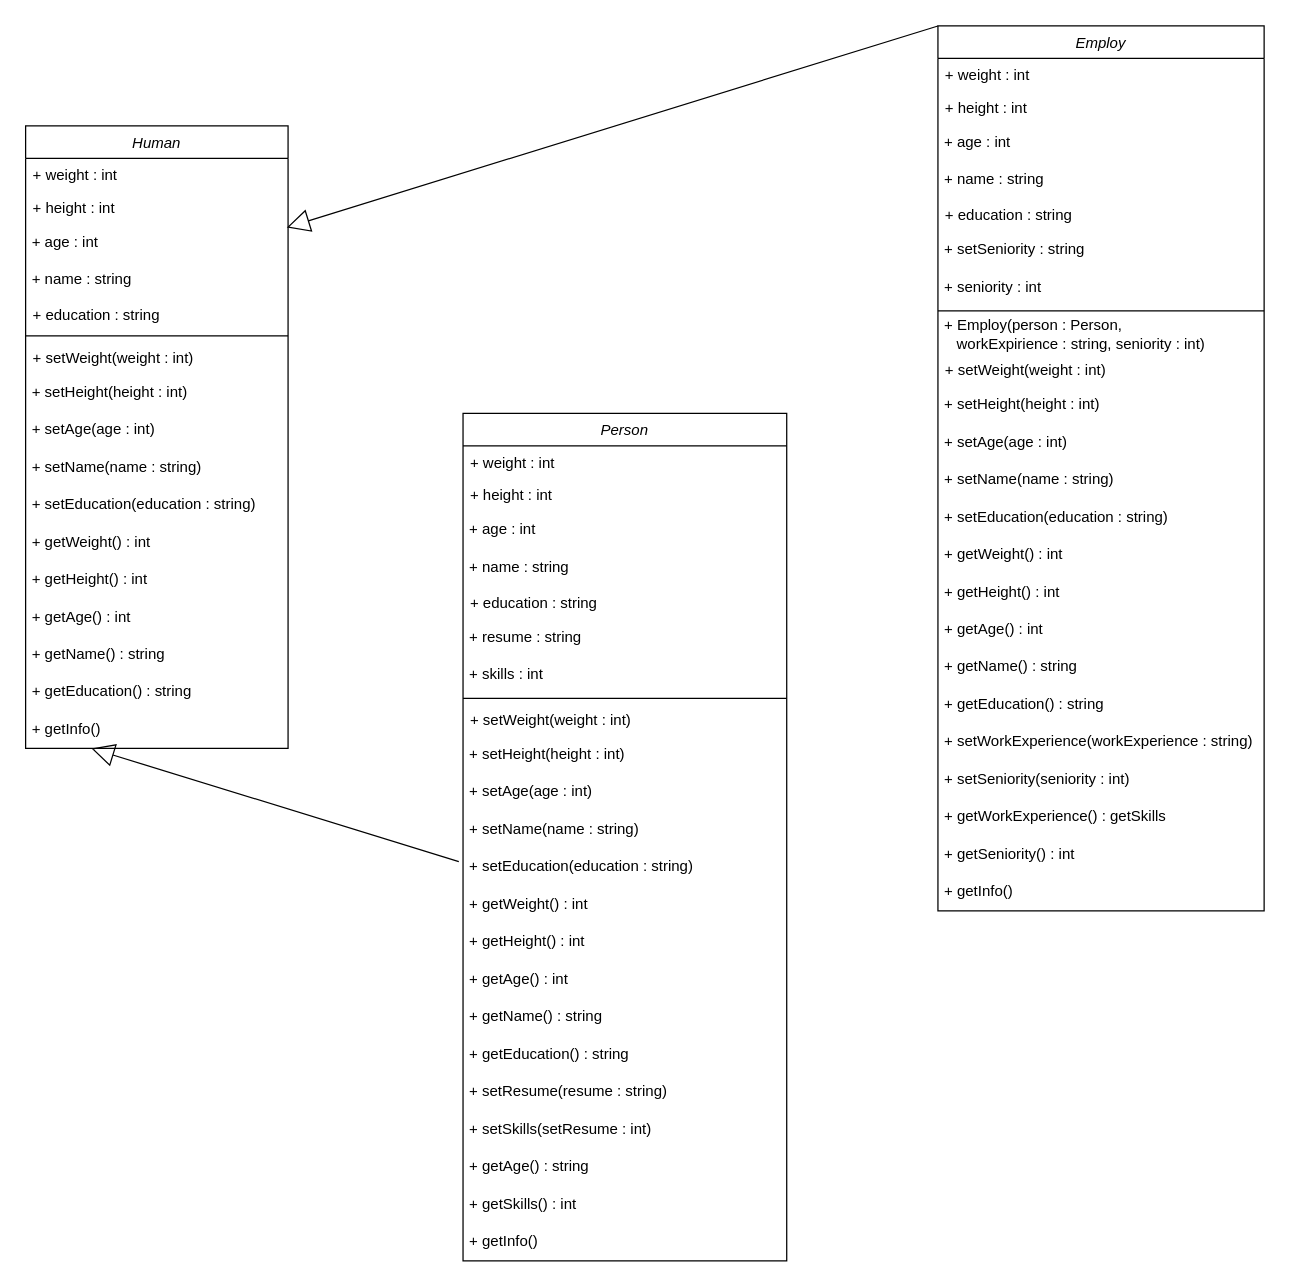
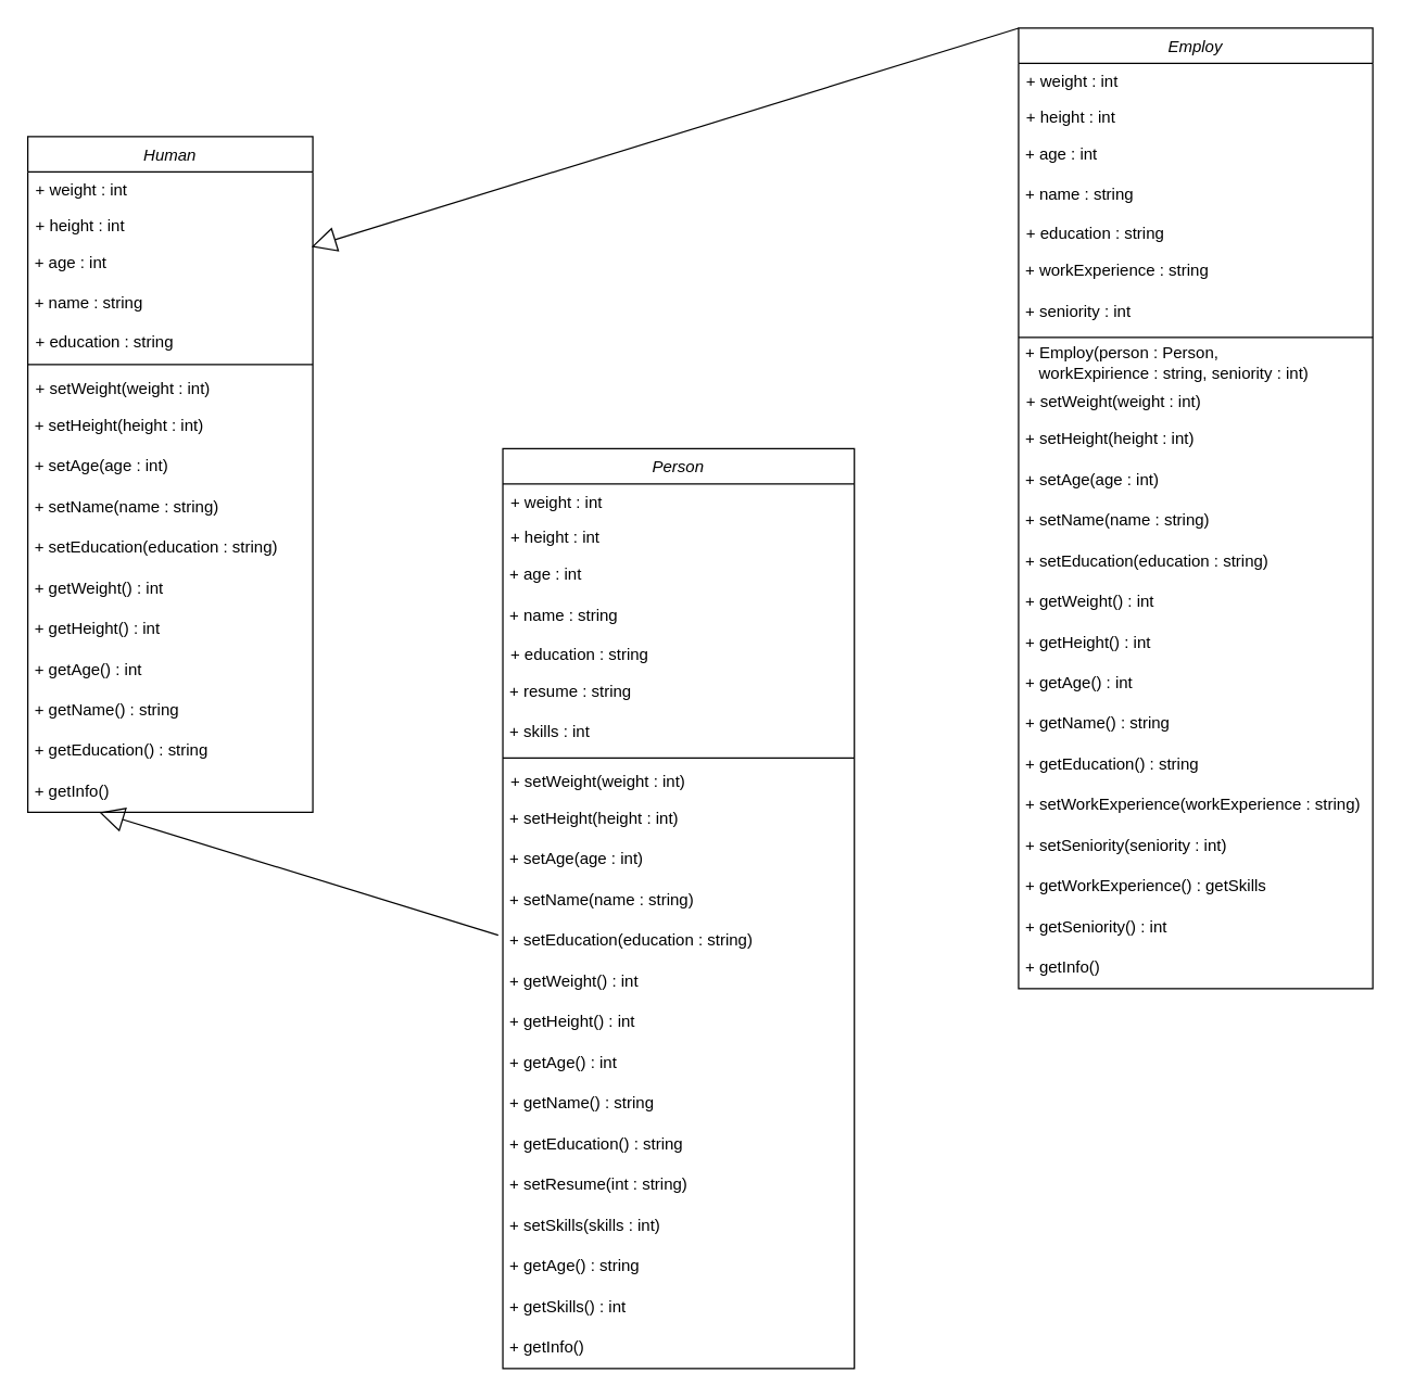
  <mxCell id="0" />
  <mxCell id="1" parent="0" />
  <mxCell id="2" value="Human" style="swimlane;fontStyle=2;align=center;verticalAlign=top;childLayout=stackLayout;horizontal=1;startSize=26;horizontalStack=0;resizeParent=1;resizeLast=0;collapsible=1;marginBottom=0;rounded=0;shadow=0;strokeWidth=1;" parent="1" vertex="1"><mxGeometry x="20" y="100" width="210" height="498" as="geometry"><mxRectangle x="230" y="140" width="160" height="26" as="alternateBounds" /></mxGeometry></mxCell>
  <mxCell id="3" value="+ weight : int" style="text;align=left;verticalAlign=top;spacingLeft=4;spacingRight=4;overflow=hidden;rotatable=0;points=[[0,0.5],[1,0.5]];portConstraint=eastwest;" parent="2" vertex="1"><mxGeometry y="26" width="210" height="26" as="geometry" /></mxCell>
  <mxCell id="4" value="+ height : int" style="text;align=left;verticalAlign=top;spacingLeft=4;spacingRight=4;overflow=hidden;rotatable=0;points=[[0,0.5],[1,0.5]];portConstraint=eastwest;rounded=0;shadow=0;html=0;" parent="2" vertex="1"><mxGeometry y="52" width="210" height="26" as="geometry" /></mxCell>
  <mxCell id="5" value="&amp;nbsp;+ age : int" style="text;html=1;strokeColor=none;fillColor=none;align=left;verticalAlign=middle;whiteSpace=wrap;rounded=0;" parent="2" vertex="1"><mxGeometry y="78" width="210" height="30" as="geometry" /></mxCell>
  <mxCell id="6" value="&amp;nbsp;+ name : string" style="text;html=1;strokeColor=none;fillColor=none;align=left;verticalAlign=middle;whiteSpace=wrap;rounded=0;" parent="2" vertex="1"><mxGeometry y="108" width="210" height="30" as="geometry" /></mxCell>
  <mxCell id="7" value="+ education : string" style="text;align=left;verticalAlign=top;spacingLeft=4;spacingRight=4;overflow=hidden;rotatable=0;points=[[0,0.5],[1,0.5]];portConstraint=eastwest;rounded=0;shadow=0;html=0;" parent="2" vertex="1"><mxGeometry y="138" width="210" height="26" as="geometry" /></mxCell>
  <mxCell id="8" value="" style="line;html=1;strokeWidth=1;align=left;verticalAlign=middle;spacingTop=-1;spacingLeft=3;spacingRight=3;rotatable=0;labelPosition=right;points=[];portConstraint=eastwest;" parent="2" vertex="1"><mxGeometry y="164" width="210" height="8" as="geometry" /></mxCell>
  <mxCell id="9" value="+ setWeight(weight : int)" style="text;align=left;verticalAlign=top;spacingLeft=4;spacingRight=4;overflow=hidden;rotatable=0;points=[[0,0.5],[1,0.5]];portConstraint=eastwest;" parent="2" vertex="1"><mxGeometry y="172" width="210" height="26" as="geometry" /></mxCell>
  <mxCell id="10" value="&amp;nbsp;+ setHeight(height : int)" style="text;html=1;align=left;verticalAlign=middle;resizable=0;points=[];autosize=1;strokeColor=none;fillColor=none;" parent="2" vertex="1"><mxGeometry y="198" width="210" height="30" as="geometry" /></mxCell>
  <mxCell id="11" value="&amp;nbsp;+ setAge(age : int)" style="text;html=1;align=left;verticalAlign=middle;resizable=0;points=[];autosize=1;strokeColor=none;fillColor=none;" parent="2" vertex="1"><mxGeometry y="228" width="210" height="30" as="geometry" /></mxCell>
  <mxCell id="12" value="&amp;nbsp;+ setName(name : string)" style="text;html=1;align=left;verticalAlign=middle;resizable=0;points=[];autosize=1;strokeColor=none;fillColor=none;" parent="2" vertex="1"><mxGeometry y="258" width="210" height="30" as="geometry" /></mxCell>
  <mxCell id="13" value="&amp;nbsp;+ setEducation(education : string)" style="text;html=1;align=left;verticalAlign=middle;resizable=0;points=[];autosize=1;strokeColor=none;fillColor=none;" parent="2" vertex="1"><mxGeometry y="288" width="210" height="30" as="geometry" /></mxCell>
  <mxCell id="14" value="&amp;nbsp;+ getWeight() : int" style="text;html=1;align=left;verticalAlign=middle;resizable=0;points=[];autosize=1;strokeColor=none;fillColor=none;" parent="2" vertex="1"><mxGeometry y="318" width="210" height="30" as="geometry" /></mxCell>
  <mxCell id="15" value="&amp;nbsp;+ getHeight() : int" style="text;html=1;align=left;verticalAlign=middle;resizable=0;points=[];autosize=1;strokeColor=none;fillColor=none;" parent="2" vertex="1"><mxGeometry y="348" width="210" height="30" as="geometry" /></mxCell>
  <mxCell id="16" value="&amp;nbsp;+ getAge() : int" style="text;html=1;align=left;verticalAlign=middle;resizable=0;points=[];autosize=1;strokeColor=none;fillColor=none;" parent="2" vertex="1"><mxGeometry y="378" width="210" height="30" as="geometry" /></mxCell>
  <mxCell id="17" value="&amp;nbsp;+ getName() : string" style="text;html=1;align=left;verticalAlign=middle;resizable=0;points=[];autosize=1;strokeColor=none;fillColor=none;" parent="2" vertex="1"><mxGeometry y="408" width="210" height="30" as="geometry" /></mxCell>
  <mxCell id="18" value="&amp;nbsp;+ getEducation() : string" style="text;html=1;align=left;verticalAlign=middle;resizable=0;points=[];autosize=1;strokeColor=none;fillColor=none;" parent="2" vertex="1"><mxGeometry y="438" width="210" height="30" as="geometry" /></mxCell>
  <mxCell id="19" value="&amp;nbsp;+ getInfo()" style="text;html=1;strokeColor=none;fillColor=none;align=left;verticalAlign=middle;whiteSpace=wrap;rounded=0;" parent="2" vertex="1"><mxGeometry y="468" width="210" height="30" as="geometry" /></mxCell>
  <mxCell id="20" value="Employ" style="swimlane;fontStyle=2;align=center;verticalAlign=top;childLayout=stackLayout;horizontal=1;startSize=26;horizontalStack=0;resizeParent=1;resizeLast=0;collapsible=1;marginBottom=0;rounded=0;shadow=0;strokeWidth=1;" parent="1" vertex="1"><mxGeometry x="750" width="261" height="708" as="geometry" y="20"><mxRectangle x="230" y="140" width="160" height="26" as="alternateBounds" /></mxGeometry></mxCell>
  <mxCell id="21" value="+ weight : int" style="text;align=left;verticalAlign=top;spacingLeft=4;spacingRight=4;overflow=hidden;rotatable=0;points=[[0,0.5],[1,0.5]];portConstraint=eastwest;" parent="20" vertex="1"><mxGeometry y="26" width="261" height="26" as="geometry" /></mxCell>
  <mxCell id="22" value="+ height : int" style="text;align=left;verticalAlign=top;spacingLeft=4;spacingRight=4;overflow=hidden;rotatable=0;points=[[0,0.5],[1,0.5]];portConstraint=eastwest;rounded=0;shadow=0;html=0;" parent="20" vertex="1"><mxGeometry y="52" width="261" height="26" as="geometry" /></mxCell>
  <mxCell id="23" value="&amp;nbsp;+ age : int" style="text;html=1;strokeColor=none;fillColor=none;align=left;verticalAlign=middle;whiteSpace=wrap;rounded=0;" parent="20" vertex="1"><mxGeometry y="78" width="261" height="30" as="geometry" /></mxCell>
  <mxCell id="24" value="&amp;nbsp;+ name : string" style="text;html=1;strokeColor=none;fillColor=none;align=left;verticalAlign=middle;whiteSpace=wrap;rounded=0;" parent="20" vertex="1"><mxGeometry y="108" width="261" height="30" as="geometry" /></mxCell>
  <mxCell id="25" value="+ education : string" style="text;align=left;verticalAlign=top;spacingLeft=4;spacingRight=4;overflow=hidden;rotatable=0;points=[[0,0.5],[1,0.5]];portConstraint=eastwest;rounded=0;shadow=0;html=0;" parent="20" vertex="1"><mxGeometry y="138" width="261" height="26" as="geometry" /></mxCell>
- <mxCell id="26" value="&amp;nbsp;+ setSeniority : string" style="text;html=1;align=left;verticalAlign=middle;resizable=0;points=[];autosize=1;strokeColor=none;fillColor=none;" parent="20" vertex="1"><mxGeometry y="164" width="261" height="30" as="geometry" /></mxCell>
+ <mxCell id="26" value="&amp;nbsp;+ workExperience : string" style="text;html=1;align=left;verticalAlign=middle;resizable=0;points=[];autosize=1;strokeColor=none;fillColor=none;" parent="20" vertex="1"><mxGeometry y="164" width="261" height="30" as="geometry" /></mxCell>
  <mxCell id="27" value="&lt;div style=&quot;&quot;&gt;&lt;span style=&quot;background-color: initial;&quot;&gt;&amp;nbsp;+ seniority : int&lt;/span&gt;&lt;/div&gt;" style="text;html=1;align=left;verticalAlign=middle;resizable=0;points=[];autosize=1;strokeColor=none;fillColor=none;" parent="20" vertex="1"><mxGeometry y="194" width="261" height="30" as="geometry" /></mxCell>
  <mxCell id="28" value="" style="line;html=1;strokeWidth=1;align=left;verticalAlign=middle;spacingTop=-1;spacingLeft=3;spacingRight=3;rotatable=0;labelPosition=right;points=[];portConstraint=eastwest;" parent="20" vertex="1"><mxGeometry y="224" width="261" height="8" as="geometry" /></mxCell>
  <mxCell id="29" value="&amp;nbsp;+ Employ(person : Person, &lt;br&gt;&amp;nbsp; &amp;nbsp; workExpirience : string, seniority : int)" style="text;html=1;strokeColor=none;fillColor=none;align=left;verticalAlign=middle;whiteSpace=wrap;rounded=0;" vertex="1" parent="20"><mxGeometry y="232" width="261" height="30" as="geometry" /></mxCell>
  <mxCell id="30" value="+ setWeight(weight : int)" style="text;align=left;verticalAlign=top;spacingLeft=4;spacingRight=4;overflow=hidden;rotatable=0;points=[[0,0.5],[1,0.5]];portConstraint=eastwest;" parent="20" vertex="1"><mxGeometry y="262" width="261" height="26" as="geometry" /></mxCell>
  <mxCell id="31" value="&amp;nbsp;+ setHeight(height : int)" style="text;html=1;align=left;verticalAlign=middle;resizable=0;points=[];autosize=1;strokeColor=none;fillColor=none;" parent="20" vertex="1"><mxGeometry y="288" width="261" height="30" as="geometry" /></mxCell>
  <mxCell id="32" value="&amp;nbsp;+ setAge(age : int)" style="text;html=1;align=left;verticalAlign=middle;resizable=0;points=[];autosize=1;strokeColor=none;fillColor=none;" parent="20" vertex="1"><mxGeometry y="318" width="261" height="30" as="geometry" /></mxCell>
  <mxCell id="33" value="&amp;nbsp;+ setName(name : string)" style="text;html=1;align=left;verticalAlign=middle;resizable=0;points=[];autosize=1;strokeColor=none;fillColor=none;" parent="20" vertex="1"><mxGeometry y="348" width="261" height="30" as="geometry" /></mxCell>
  <mxCell id="34" value="&amp;nbsp;+ setEducation(education : string)" style="text;html=1;align=left;verticalAlign=middle;resizable=0;points=[];autosize=1;strokeColor=none;fillColor=none;" parent="20" vertex="1"><mxGeometry y="378" width="261" height="30" as="geometry" /></mxCell>
  <mxCell id="35" value="&amp;nbsp;+ getWeight() : int" style="text;html=1;align=left;verticalAlign=middle;resizable=0;points=[];autosize=1;strokeColor=none;fillColor=none;" parent="20" vertex="1"><mxGeometry y="408" width="261" height="30" as="geometry" /></mxCell>
  <mxCell id="36" value="&amp;nbsp;+ getHeight() : int" style="text;html=1;align=left;verticalAlign=middle;resizable=0;points=[];autosize=1;strokeColor=none;fillColor=none;" parent="20" vertex="1"><mxGeometry y="438" width="261" height="30" as="geometry" /></mxCell>
  <mxCell id="37" value="&amp;nbsp;+ getAge() : int" style="text;html=1;align=left;verticalAlign=middle;resizable=0;points=[];autosize=1;strokeColor=none;fillColor=none;" parent="20" vertex="1"><mxGeometry y="468" width="261" height="30" as="geometry" /></mxCell>
  <mxCell id="38" value="&amp;nbsp;+ getName() : string" style="text;html=1;align=left;verticalAlign=middle;resizable=0;points=[];autosize=1;strokeColor=none;fillColor=none;" parent="20" vertex="1"><mxGeometry y="498" width="261" height="30" as="geometry" /></mxCell>
  <mxCell id="39" value="&amp;nbsp;+ getEducation() : string" style="text;html=1;align=left;verticalAlign=middle;resizable=0;points=[];autosize=1;strokeColor=none;fillColor=none;" parent="20" vertex="1"><mxGeometry y="528" width="261" height="30" as="geometry" /></mxCell>
  <mxCell id="40" value="&amp;nbsp;+ setWorkExperience(workExperience : string)&amp;nbsp;" style="text;html=1;align=left;verticalAlign=middle;resizable=0;points=[];autosize=1;strokeColor=none;fillColor=none;" parent="20" vertex="1"><mxGeometry y="558" width="261" height="30" as="geometry" /></mxCell>
  <mxCell id="41" value="&amp;nbsp;+&amp;nbsp;setSeniority(seniority : int)" style="text;html=1;align=left;verticalAlign=middle;resizable=0;points=[];autosize=1;strokeColor=none;fillColor=none;" parent="20" vertex="1"><mxGeometry y="588" width="261" height="30" as="geometry" /></mxCell>
  <mxCell id="42" value="&amp;nbsp;+ getWorkExperience() : getSkills" style="text;html=1;align=left;verticalAlign=middle;resizable=0;points=[];autosize=1;strokeColor=none;fillColor=none;" parent="20" vertex="1"><mxGeometry y="618" width="261" height="30" as="geometry" /></mxCell>
  <mxCell id="43" value="&amp;nbsp;+ getSeniority() : int" style="text;html=1;align=left;verticalAlign=middle;resizable=0;points=[];autosize=1;strokeColor=none;fillColor=none;" parent="20" vertex="1"><mxGeometry y="648" width="261" height="30" as="geometry" /></mxCell>
  <mxCell id="44" value="&amp;nbsp;+ getInfo()" style="text;html=1;strokeColor=none;fillColor=none;align=left;verticalAlign=middle;whiteSpace=wrap;rounded=0;" parent="20" vertex="1"><mxGeometry y="678" width="261" height="30" as="geometry" /></mxCell>
  <mxCell id="45" value="Person" style="swimlane;fontStyle=2;align=center;verticalAlign=top;childLayout=stackLayout;horizontal=1;startSize=26;horizontalStack=0;resizeParent=1;resizeLast=0;collapsible=1;marginBottom=0;rounded=0;shadow=0;strokeWidth=1;" parent="1" vertex="1"><mxGeometry x="370" y="330" width="259" height="678" as="geometry"><mxRectangle x="230" y="140" width="160" height="26" as="alternateBounds" /></mxGeometry></mxCell>
  <mxCell id="46" value="+ weight : int" style="text;align=left;verticalAlign=top;spacingLeft=4;spacingRight=4;overflow=hidden;rotatable=0;points=[[0,0.5],[1,0.5]];portConstraint=eastwest;" parent="45" vertex="1"><mxGeometry y="26" width="259" height="26" as="geometry" /></mxCell>
  <mxCell id="47" value="+ height : int" style="text;align=left;verticalAlign=top;spacingLeft=4;spacingRight=4;overflow=hidden;rotatable=0;points=[[0,0.5],[1,0.5]];portConstraint=eastwest;rounded=0;shadow=0;html=0;" parent="45" vertex="1"><mxGeometry y="52" width="259" height="26" as="geometry" /></mxCell>
  <mxCell id="48" value="&amp;nbsp;+ age : int" style="text;html=1;strokeColor=none;fillColor=none;align=left;verticalAlign=middle;whiteSpace=wrap;rounded=0;" parent="45" vertex="1"><mxGeometry y="78" width="259" height="30" as="geometry" /></mxCell>
  <mxCell id="49" value="&amp;nbsp;+ name : string" style="text;html=1;strokeColor=none;fillColor=none;align=left;verticalAlign=middle;whiteSpace=wrap;rounded=0;" parent="45" vertex="1"><mxGeometry y="108" width="259" height="30" as="geometry" /></mxCell>
  <mxCell id="50" value="+ education : string" style="text;align=left;verticalAlign=top;spacingLeft=4;spacingRight=4;overflow=hidden;rotatable=0;points=[[0,0.5],[1,0.5]];portConstraint=eastwest;rounded=0;shadow=0;html=0;" parent="45" vertex="1"><mxGeometry y="138" width="259" height="26" as="geometry" /></mxCell>
  <mxCell id="51" value="&amp;nbsp;+ resume : string" style="text;html=1;align=left;verticalAlign=middle;resizable=0;points=[];autosize=1;strokeColor=none;fillColor=none;" parent="45" vertex="1"><mxGeometry y="164" width="259" height="30" as="geometry" /></mxCell>
  <mxCell id="52" value="&amp;nbsp;+ skills : int" style="text;html=1;align=left;verticalAlign=middle;resizable=0;points=[];autosize=1;strokeColor=none;fillColor=none;" parent="45" vertex="1"><mxGeometry y="194" width="259" height="30" as="geometry" /></mxCell>
  <mxCell id="53" value="" style="line;html=1;strokeWidth=1;align=left;verticalAlign=middle;spacingTop=-1;spacingLeft=3;spacingRight=3;rotatable=0;labelPosition=right;points=[];portConstraint=eastwest;" parent="45" vertex="1"><mxGeometry y="224" width="259" height="8" as="geometry" /></mxCell>
  <mxCell id="54" value="+ setWeight(weight : int)" style="text;align=left;verticalAlign=top;spacingLeft=4;spacingRight=4;overflow=hidden;rotatable=0;points=[[0,0.5],[1,0.5]];portConstraint=eastwest;" parent="45" vertex="1"><mxGeometry y="232" width="259" height="26" as="geometry" /></mxCell>
  <mxCell id="55" value="&amp;nbsp;+ setHeight(height : int)" style="text;html=1;align=left;verticalAlign=middle;resizable=0;points=[];autosize=1;strokeColor=none;fillColor=none;" parent="45" vertex="1"><mxGeometry y="258" width="259" height="30" as="geometry" /></mxCell>
  <mxCell id="56" value="&amp;nbsp;+ setAge(age : int)" style="text;html=1;align=left;verticalAlign=middle;resizable=0;points=[];autosize=1;strokeColor=none;fillColor=none;" parent="45" vertex="1"><mxGeometry y="288" width="259" height="30" as="geometry" /></mxCell>
  <mxCell id="57" value="&amp;nbsp;+ setName(name : string)" style="text;html=1;align=left;verticalAlign=middle;resizable=0;points=[];autosize=1;strokeColor=none;fillColor=none;" parent="45" vertex="1"><mxGeometry y="318" width="259" height="30" as="geometry" /></mxCell>
  <mxCell id="58" value="&amp;nbsp;+ setEducation(education : string)" style="text;html=1;align=left;verticalAlign=middle;resizable=0;points=[];autosize=1;strokeColor=none;fillColor=none;" parent="45" vertex="1"><mxGeometry y="348" width="259" height="30" as="geometry" /></mxCell>
  <mxCell id="59" value="&amp;nbsp;+ getWeight() : int" style="text;html=1;align=left;verticalAlign=middle;resizable=0;points=[];autosize=1;strokeColor=none;fillColor=none;" parent="45" vertex="1"><mxGeometry y="378" width="259" height="30" as="geometry" /></mxCell>
  <mxCell id="60" value="&amp;nbsp;+ getHeight() : int" style="text;html=1;align=left;verticalAlign=middle;resizable=0;points=[];autosize=1;strokeColor=none;fillColor=none;" parent="45" vertex="1"><mxGeometry y="408" width="259" height="30" as="geometry" /></mxCell>
  <mxCell id="61" value="&amp;nbsp;+ getAge() : int" style="text;html=1;align=left;verticalAlign=middle;resizable=0;points=[];autosize=1;strokeColor=none;fillColor=none;" parent="45" vertex="1"><mxGeometry y="438" width="259" height="30" as="geometry" /></mxCell>
  <mxCell id="62" value="&amp;nbsp;+ getName() : string" style="text;html=1;align=left;verticalAlign=middle;resizable=0;points=[];autosize=1;strokeColor=none;fillColor=none;" parent="45" vertex="1"><mxGeometry y="468" width="259" height="30" as="geometry" /></mxCell>
  <mxCell id="63" value="&amp;nbsp;+ getEducation() : string" style="text;html=1;align=left;verticalAlign=middle;resizable=0;points=[];autosize=1;strokeColor=none;fillColor=none;" parent="45" vertex="1"><mxGeometry y="498" width="259" height="30" as="geometry" /></mxCell>
- <mxCell id="64" value="&amp;nbsp;+ setResume(resume : string)" style="text;html=1;align=left;verticalAlign=middle;resizable=0;points=[];autosize=1;strokeColor=none;fillColor=none;" parent="45" vertex="1"><mxGeometry y="528" width="259" height="30" as="geometry" /></mxCell>
- <mxCell id="65" value="&amp;nbsp;+ setSkills(setResume : int)" style="text;html=1;align=left;verticalAlign=middle;resizable=0;points=[];autosize=1;strokeColor=none;fillColor=none;" parent="45" vertex="1"><mxGeometry y="558" width="259" height="30" as="geometry" /></mxCell>
+ <mxCell id="64" value="&amp;nbsp;+ setResume(int : string)" style="text;html=1;align=left;verticalAlign=middle;resizable=0;points=[];autosize=1;strokeColor=none;fillColor=none;" parent="45" vertex="1"><mxGeometry y="528" width="259" height="30" as="geometry" /></mxCell>
+ <mxCell id="65" value="&amp;nbsp;+ setSkills(skills : int)" style="text;html=1;align=left;verticalAlign=middle;resizable=0;points=[];autosize=1;strokeColor=none;fillColor=none;" parent="45" vertex="1"><mxGeometry y="558" width="259" height="30" as="geometry" /></mxCell>
  <mxCell id="66" value="&amp;nbsp;+ getAge() : string" style="text;html=1;align=left;verticalAlign=middle;resizable=0;points=[];autosize=1;strokeColor=none;fillColor=none;" parent="45" vertex="1"><mxGeometry y="588" width="259" height="30" as="geometry" /></mxCell>
  <mxCell id="67" value="&amp;nbsp;+ getSkills() : int" style="text;html=1;align=left;verticalAlign=middle;resizable=0;points=[];autosize=1;strokeColor=none;fillColor=none;" parent="45" vertex="1"><mxGeometry y="618" width="259" height="30" as="geometry" /></mxCell>
  <mxCell id="68" value="&amp;nbsp;+ getInfo()" style="text;html=1;strokeColor=none;fillColor=none;align=left;verticalAlign=middle;whiteSpace=wrap;rounded=0;" parent="45" vertex="1"><mxGeometry y="648" width="259" height="30" as="geometry" /></mxCell>
  <mxCell id="69" value="" style="endArrow=block;endSize=16;endFill=0;html=1;rounded=0;exitX=-0.013;exitY=0.352;exitDx=0;exitDy=0;entryX=0.25;entryY=1;entryDx=0;entryDy=0;exitPerimeter=0;" parent="1" source="58" target="2" edge="1"><mxGeometry width="160" relative="1" as="geometry"><mxPoint x="200" y="520" as="sourcePoint" /><mxPoint x="360" y="520" as="targetPoint" /></mxGeometry></mxCell>
  <mxCell id="70" value="" style="endArrow=block;endSize=16;endFill=0;html=1;rounded=0;exitX=0;exitY=0;exitDx=0;exitDy=0;entryX=0.995;entryY=1.127;entryDx=0;entryDy=0;entryPerimeter=0;" parent="1" source="20" target="4" edge="1"><mxGeometry width="160" relative="1" as="geometry"><mxPoint x="200" y="520" as="sourcePoint" /><mxPoint x="470" y="560" as="targetPoint" /></mxGeometry></mxCell>
